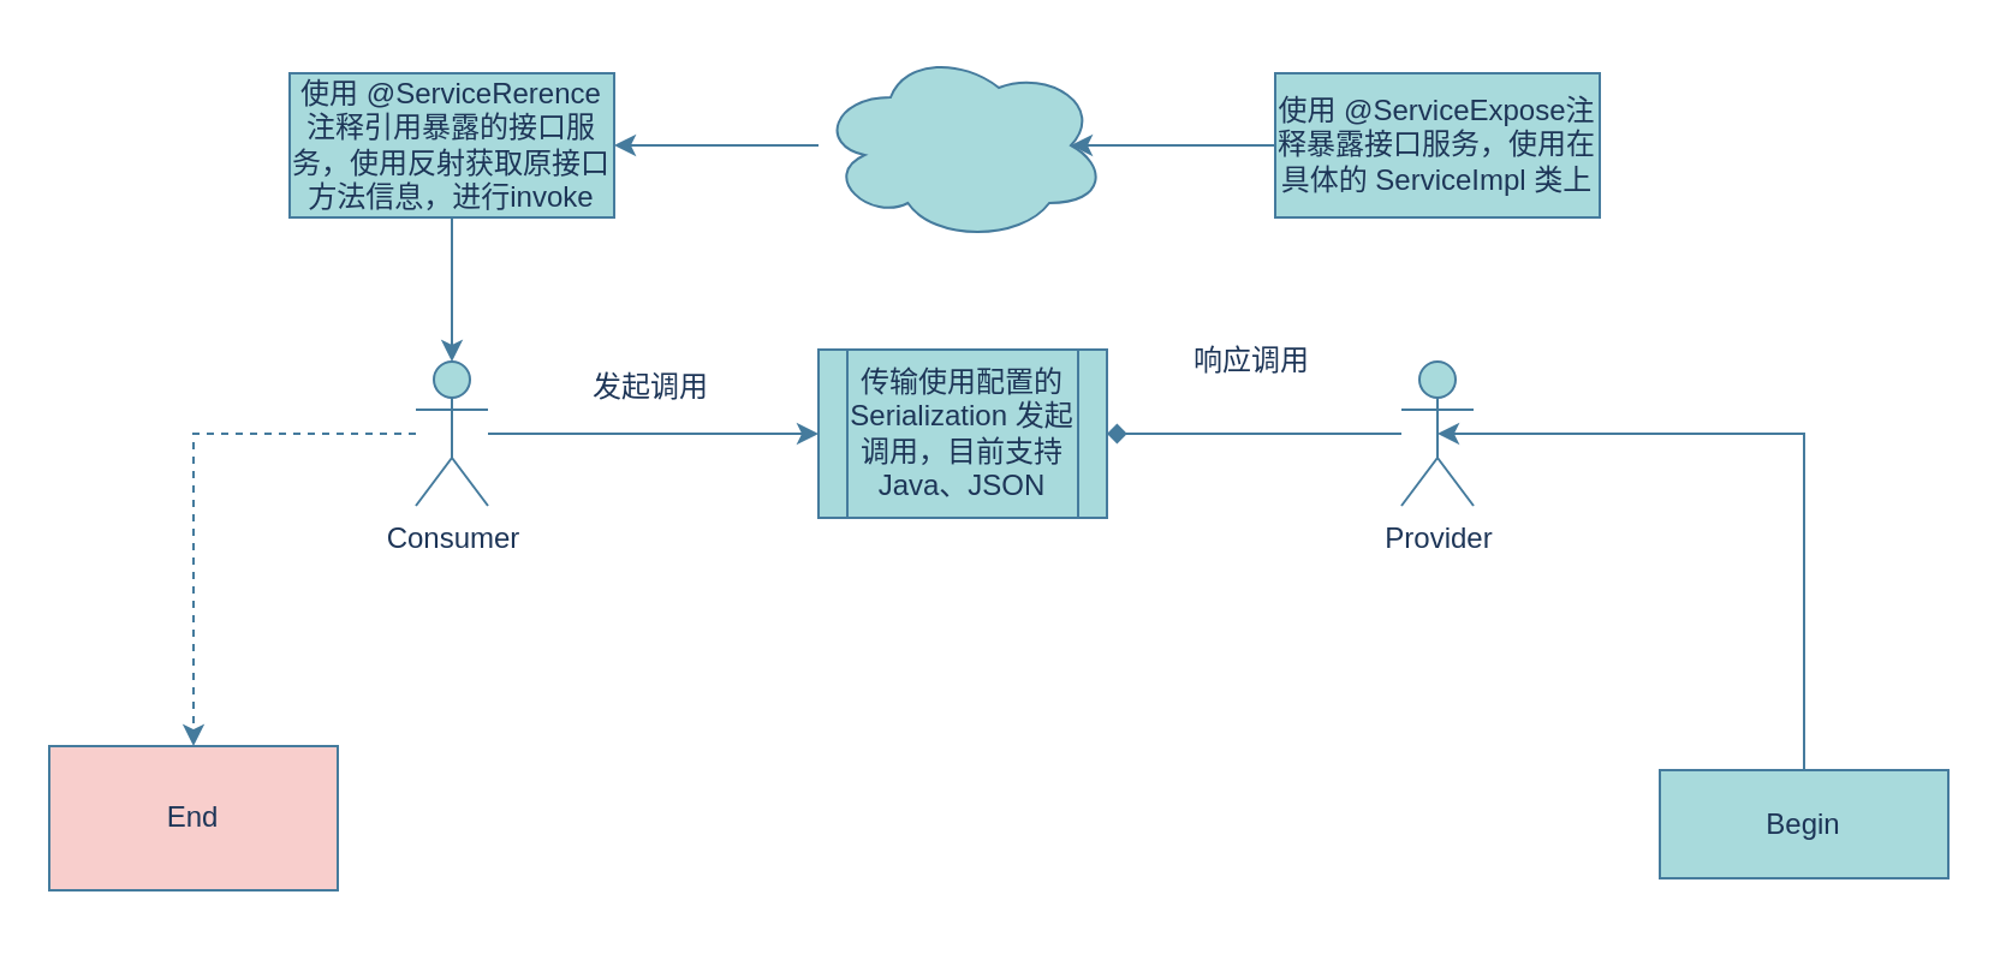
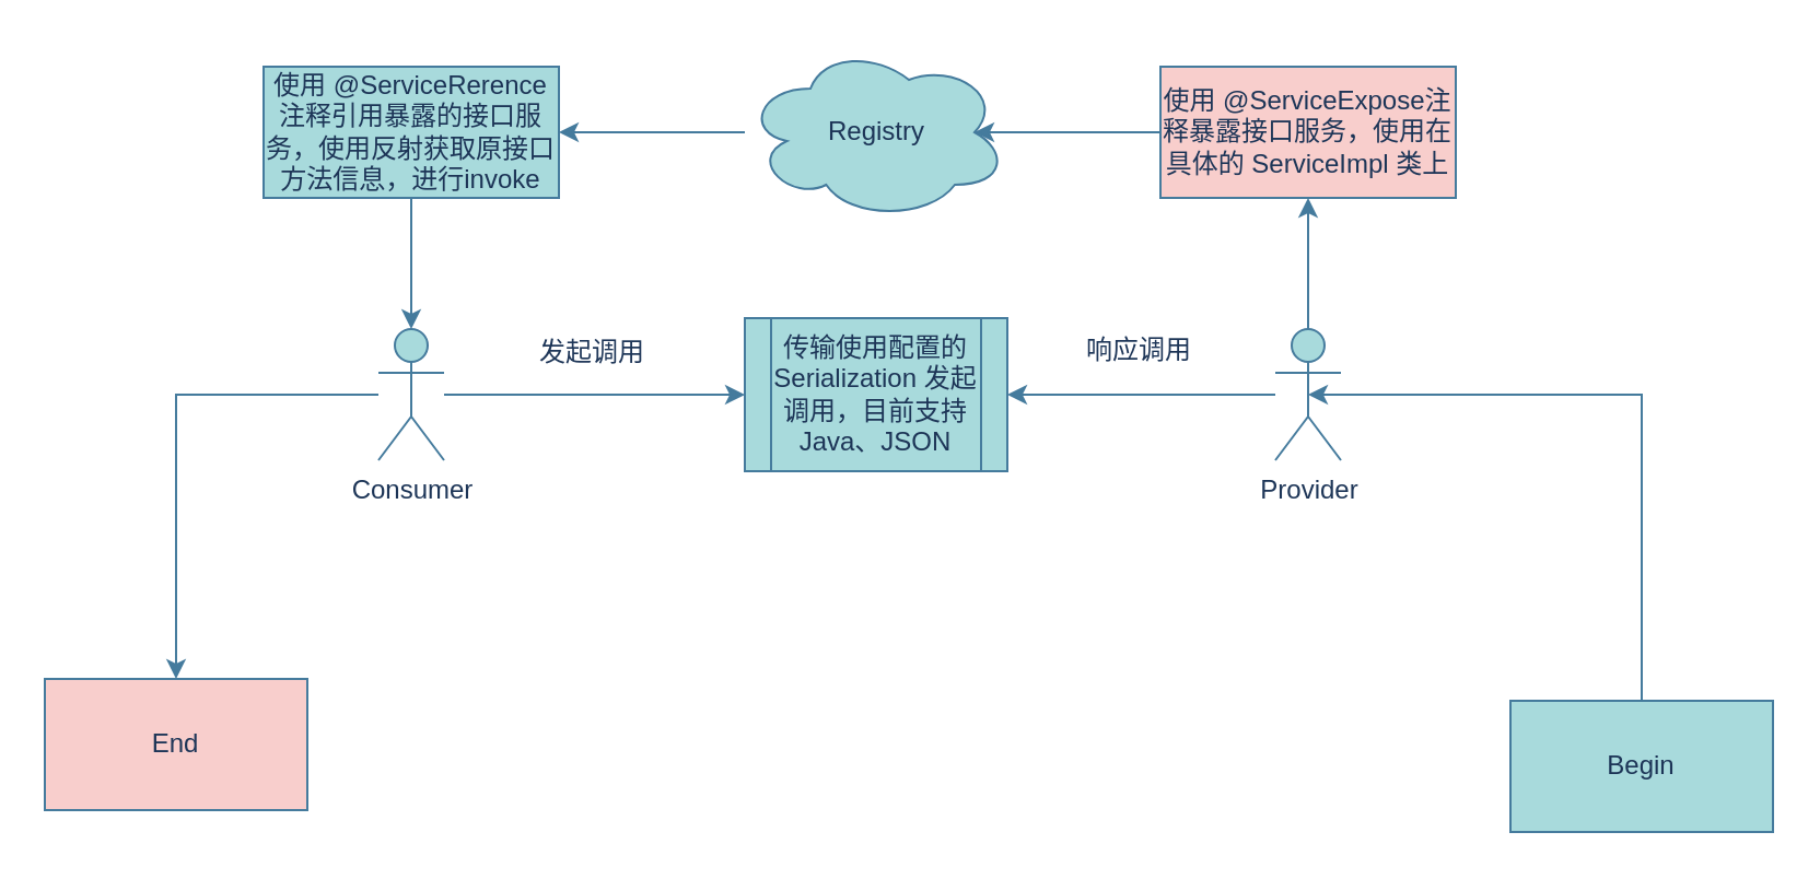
  <mxCell id="0" />
  <mxCell id="1" parent="0" />
  <mxCell id="2" style="edgeStyle=orthogonalEdgeStyle;rounded=0;orthogonalLoop=1;jettySize=auto;html=1;entryX=0.5;entryY=0.5;entryDx=0;entryDy=0;entryPerimeter=0;labelBackgroundColor=none;fontColor=default;strokeColor=#457B9D;fontSize=12;" parent="1" source="3" target="13" edge="1"><mxGeometry relative="1" as="geometry"><Array as="points"><mxPoint x="750" y="180" /></Array></mxGeometry></mxCell>
- <mxCell id="3" value="Begin" style="rounded=0;whiteSpace=wrap;html=1;labelBackgroundColor=none;fillColor=#A8DADC;strokeColor=#457B9D;fontColor=#1D3557;fontSize=12;" parent="1" vertex="1"><mxGeometry x="690" y="320" width="120" height="45" as="geometry" /></mxCell>
+ <mxCell id="3" value="Begin" style="rounded=0;whiteSpace=wrap;html=1;labelBackgroundColor=none;fillColor=#A8DADC;strokeColor=#457B9D;fontColor=#1D3557;fontSize=12;" parent="1" vertex="1"><mxGeometry x="690" y="320" width="120" height="60" as="geometry" /></mxCell>
  <mxCell id="4" style="edgeStyle=orthogonalEdgeStyle;rounded=0;orthogonalLoop=1;jettySize=auto;html=1;entryX=0.875;entryY=0.5;entryDx=0;entryDy=0;entryPerimeter=0;labelBackgroundColor=none;fontColor=default;strokeColor=#457B9D;exitX=0;exitY=0.5;exitDx=0;exitDy=0;fontSize=12;" parent="1" source="5" target="15" edge="1"><mxGeometry relative="1" as="geometry"><Array as="points"><mxPoint x="530" y="60" /></Array></mxGeometry></mxCell>
- <mxCell id="5" value="使用 @ServiceExpose注释暴露接口服务，使用在具体的 ServiceImpl 类上" style="rounded=0;whiteSpace=wrap;html=1;labelBackgroundColor=none;fillColor=#A8DADC;strokeColor=#457B9D;fontColor=#1D3557;fontSize=12;" parent="1" vertex="1"><mxGeometry x="530" y="30" width="135" height="60" as="geometry" /></mxCell>
+ <mxCell id="5" value="使用 @ServiceExpose注释暴露接口服务，使用在具体的 ServiceImpl 类上" style="rounded=0;whiteSpace=wrap;html=1;labelBackgroundColor=none;fillColor=#f8cecc;strokeColor=#457B9D;fontColor=#1D3557;fontSize=12;" parent="1" vertex="1"><mxGeometry x="530" y="30" width="135" height="60" as="geometry" /></mxCell>
  <mxCell id="6" value="End" style="rounded=0;whiteSpace=wrap;html=1;labelBackgroundColor=none;fillColor=#f8cecc;strokeColor=#457B9D;fontColor=#1D3557;fontSize=12;" parent="1" vertex="1"><mxGeometry x="20" y="310" width="120" height="60" as="geometry" /></mxCell>
- <mxCell id="7" style="edgeStyle=orthogonalEdgeStyle;rounded=0;orthogonalLoop=1;jettySize=auto;html=1;labelBackgroundColor=none;fontColor=default;strokeColor=#457B9D;fontSize=12;dashed=1;" parent="1" source="10" target="6" edge="1"><mxGeometry relative="1" as="geometry" /></mxCell>
+ <mxCell id="7" style="edgeStyle=orthogonalEdgeStyle;rounded=0;orthogonalLoop=1;jettySize=auto;html=1;labelBackgroundColor=none;fontColor=default;strokeColor=#457B9D;fontSize=12;" parent="1" source="10" target="6" edge="1"><mxGeometry relative="1" as="geometry" /></mxCell>
  <mxCell id="8" style="edgeStyle=orthogonalEdgeStyle;rounded=0;sketch=0;hachureGap=4;jiggle=2;curveFitting=1;orthogonalLoop=1;jettySize=auto;html=1;entryX=0;entryY=0.5;entryDx=0;entryDy=0;fontFamily=Architects Daughter;fontSource=https%3A%2F%2Ffonts.googleapis.com%2Fcss%3Ffamily%3DArchitects%2BDaughter;fontSize=12;labelBackgroundColor=none;strokeColor=#457B9D;fontColor=default;" edge="1" parent="1" source="10" target="19"><mxGeometry relative="1" as="geometry" /></mxCell>
  <mxCell id="9" value="发起调用" style="edgeLabel;html=1;align=center;verticalAlign=middle;resizable=0;points=[];fontSize=12;fontFamily=Architects Daughter;labelBackgroundColor=none;fontColor=#1D3557;" vertex="1" connectable="0" parent="8"><mxGeometry x="0.127" y="9" relative="1" as="geometry"><mxPoint x="-10" y="-11" as="offset" /></mxGeometry></mxCell>
  <mxCell id="10" value="Consumer" style="shape=umlActor;verticalLabelPosition=bottom;verticalAlign=top;html=1;labelBackgroundColor=none;rounded=0;fillColor=#A8DADC;strokeColor=#457B9D;fontColor=#1D3557;fontSize=12;" parent="1" vertex="1"><mxGeometry x="172.5" y="150" width="30" height="60" as="geometry" /></mxCell>
- <mxCell id="12" style="edgeStyle=orthogonalEdgeStyle;rounded=0;sketch=0;hachureGap=4;jiggle=2;curveFitting=1;orthogonalLoop=1;jettySize=auto;html=1;entryX=1;entryY=0.5;entryDx=0;entryDy=0;fontFamily=Architects Daughter;fontSource=https%3A%2F%2Ffonts.googleapis.com%2Fcss%3Ffamily%3DArchitects%2BDaughter;fontSize=12;labelBackgroundColor=none;strokeColor=#457B9D;fontColor=default;endArrow=diamond;" edge="1" parent="1" source="13" target="19"><mxGeometry relative="1" as="geometry" /></mxCell>
+ <mxCell id="11" style="edgeStyle=orthogonalEdgeStyle;rounded=0;hachureGap=4;orthogonalLoop=1;jettySize=auto;html=1;entryX=0.5;entryY=1;entryDx=0;entryDy=0;fontFamily=Architects Daughter;fontSource=https%3A%2F%2Ffonts.googleapis.com%2Fcss%3Ffamily%3DArchitects%2BDaughter;fontSize=12;labelBackgroundColor=none;strokeColor=#457B9D;fontColor=default;" edge="1" parent="1" source="13" target="5"><mxGeometry relative="1" as="geometry" /></mxCell>
+ <mxCell id="12" style="edgeStyle=orthogonalEdgeStyle;rounded=0;sketch=0;hachureGap=4;jiggle=2;curveFitting=1;orthogonalLoop=1;jettySize=auto;html=1;entryX=1;entryY=0.5;entryDx=0;entryDy=0;fontFamily=Architects Daughter;fontSource=https%3A%2F%2Ffonts.googleapis.com%2Fcss%3Ffamily%3DArchitects%2BDaughter;fontSize=12;labelBackgroundColor=none;strokeColor=#457B9D;fontColor=default;" edge="1" parent="1" source="13" target="19"><mxGeometry relative="1" as="geometry" /></mxCell>
  <mxCell id="13" value="Provider" style="shape=umlActor;verticalLabelPosition=bottom;verticalAlign=top;html=1;labelBackgroundColor=none;rounded=0;fillColor=#A8DADC;strokeColor=#457B9D;fontColor=#1D3557;fontSize=12;" parent="1" vertex="1"><mxGeometry x="582.5" y="150" width="30" height="60" as="geometry" /></mxCell>
  <mxCell id="14" style="edgeStyle=orthogonalEdgeStyle;rounded=0;orthogonalLoop=1;jettySize=auto;html=1;entryX=1;entryY=0.5;entryDx=0;entryDy=0;labelBackgroundColor=none;fontColor=default;strokeColor=#457B9D;fontSize=12;" parent="1" source="15" target="18" edge="1"><mxGeometry relative="1" as="geometry" /></mxCell>
  <mxCell id="15" value="" style="ellipse;shape=cloud;whiteSpace=wrap;html=1;labelBackgroundColor=none;rounded=0;fillColor=#A8DADC;strokeColor=#457B9D;fontColor=#1D3557;fontSize=12;" parent="1" vertex="1"><mxGeometry x="340" y="20" width="120" height="80" as="geometry" /></mxCell>
+ <mxCell id="16" value="Registry" style="text;html=1;align=center;verticalAlign=middle;resizable=0;points=[];autosize=1;strokeColor=none;fillColor=none;labelBackgroundColor=none;rounded=0;fontColor=#1D3557;fontSize=12;" parent="1" vertex="1"><mxGeometry x="365" y="45" width="70" height="30" as="geometry" /></mxCell>
  <mxCell id="17" style="edgeStyle=orthogonalEdgeStyle;rounded=0;orthogonalLoop=1;jettySize=auto;html=1;labelBackgroundColor=none;fontColor=default;strokeColor=#457B9D;fontSize=12;" parent="1" source="18" target="10" edge="1"><mxGeometry relative="1" as="geometry" /></mxCell>
  <mxCell id="18" value="使用 @ServiceRerence注释引用暴露的接口服务，使用反射获取原接口方法信息，进行invoke" style="rounded=0;whiteSpace=wrap;html=1;labelBackgroundColor=none;fillColor=#A8DADC;strokeColor=#457B9D;fontColor=#1D3557;fontSize=12;" parent="1" vertex="1"><mxGeometry x="120" y="30" width="135" height="60" as="geometry" /></mxCell>
  <mxCell id="19" value="传输使用配置的 Serialization 发起调用，目前支持 Java、JSON" style="shape=process;whiteSpace=wrap;html=1;backgroundOutline=1;labelBackgroundColor=none;rounded=0;fillColor=#A8DADC;strokeColor=#457B9D;fontColor=#1D3557;fontSize=12;" parent="1" vertex="1"><mxGeometry x="340" y="145" width="120" height="70" as="geometry" /></mxCell>
- <mxCell id="20" value="响应调用" style="text;html=1;align=center;verticalAlign=middle;resizable=0;points=[];autosize=1;strokeColor=none;fillColor=none;fontSize=12;fontFamily=Architects Daughter;labelBackgroundColor=none;fontColor=#1D3557;" vertex="1" parent="1"><mxGeometry x="485" y="135" width="70" height="30" as="geometry" /></mxCell>
+ <mxCell id="20" value="响应调用" style="text;html=1;align=center;verticalAlign=middle;resizable=0;points=[];autosize=1;strokeColor=none;fillColor=none;fontSize=12;fontFamily=Architects Daughter;labelBackgroundColor=none;fontColor=#1D3557;" vertex="1" parent="1"><mxGeometry x="485" y="145" width="70" height="30" as="geometry" /></mxCell>
